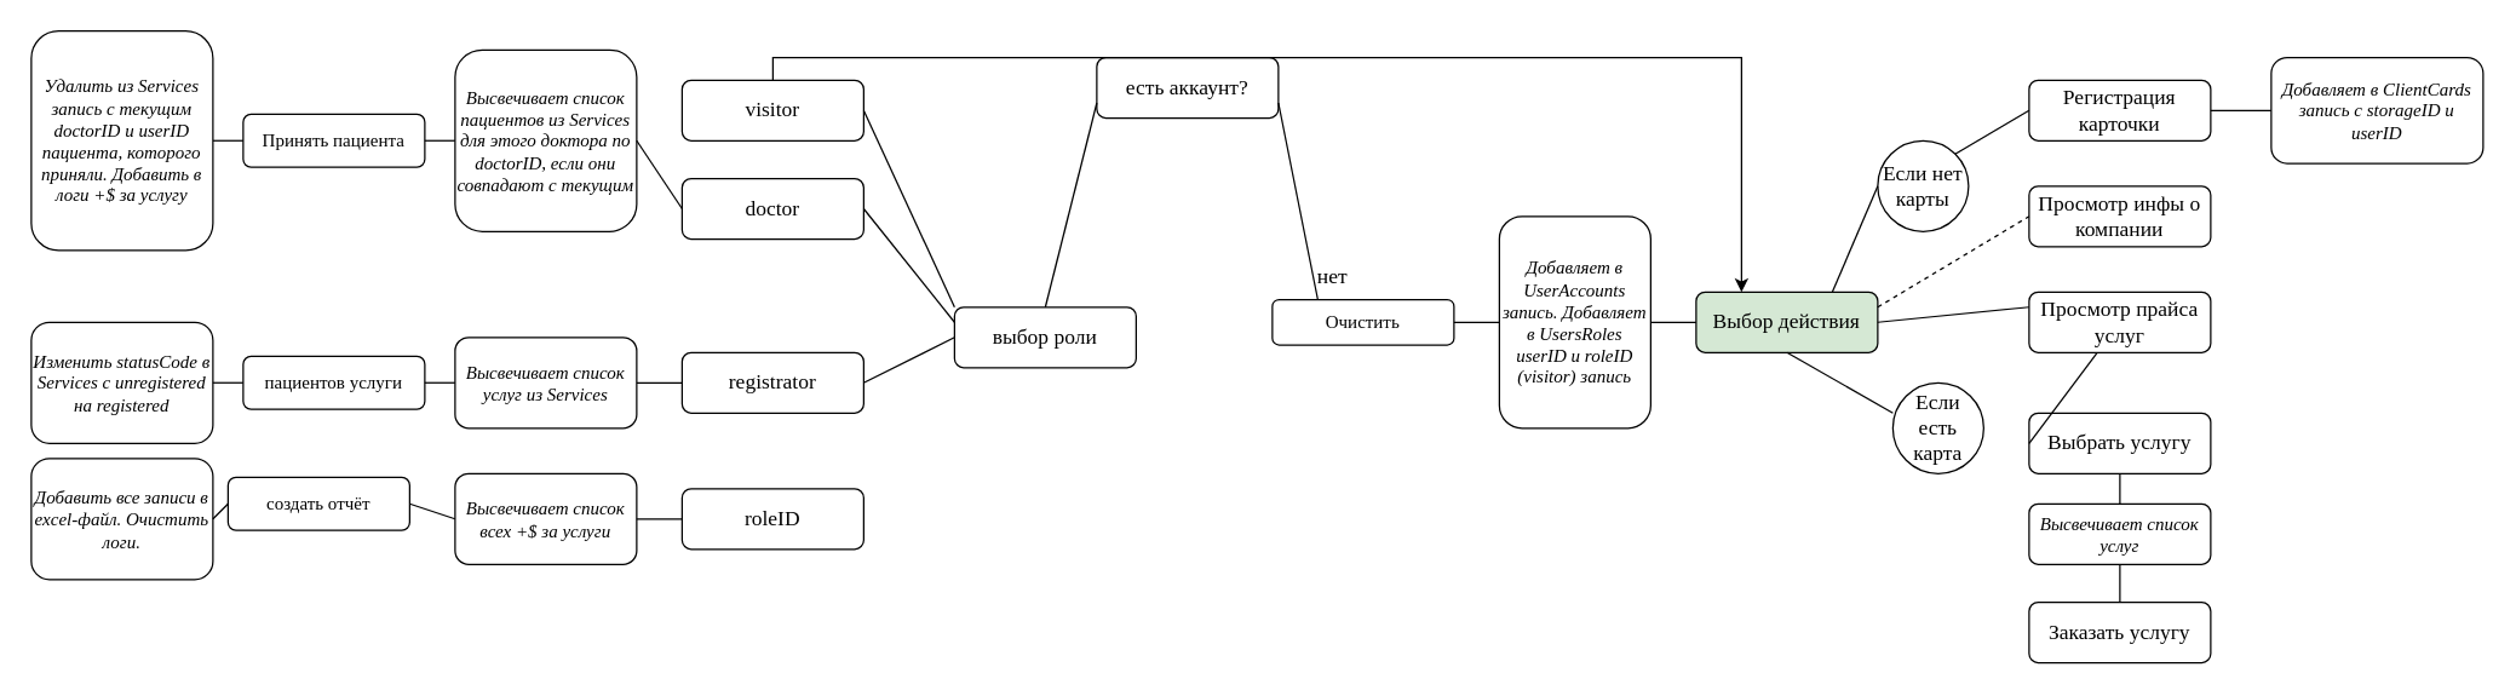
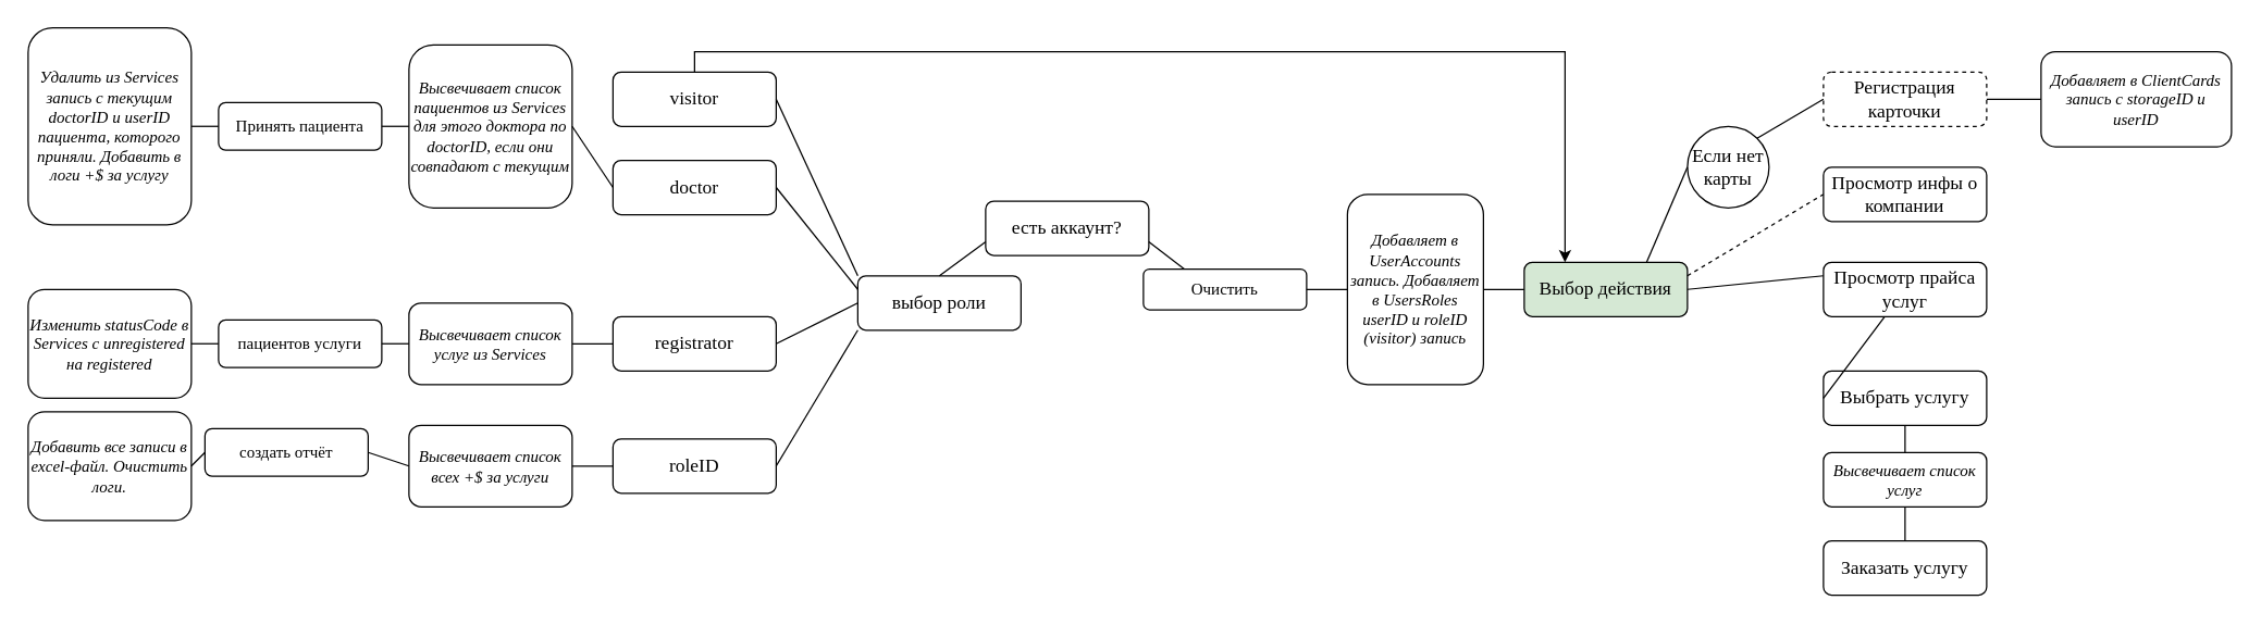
  <mxCell id="0" />
  <mxCell id="1" parent="0" />
- <mxCell id="2" value="&lt;font face=&quot;Lucida Console&quot; style=&quot;font-size: 14px;&quot;&gt;есть аккаунт?&lt;/font&gt;" style="rounded=1;whiteSpace=wrap;html=1;" vertex="1" parent="1"><mxGeometry x="724" y="37.5" width="120" height="40" as="geometry" /></mxCell>
+ <mxCell id="2" value="&lt;font face=&quot;Lucida Console&quot; style=&quot;font-size: 14px;&quot;&gt;есть аккаунт?&lt;/font&gt;" style="rounded=1;whiteSpace=wrap;html=1;" vertex="1" parent="1"><mxGeometry x="724" y="147.5" width="120" height="40" as="geometry" /></mxCell>
  <mxCell id="3" value="&lt;font face=&quot;Lucida Console&quot;&gt;&lt;span style=&quot;font-size: 14px;&quot;&gt;выбор роли&lt;/span&gt;&lt;/font&gt;" style="rounded=1;whiteSpace=wrap;html=1;" vertex="1" parent="1"><mxGeometry x="630" y="202.5" width="120" height="40" as="geometry" /></mxCell>
  <mxCell id="4" value="" style="endArrow=none;html=1;rounded=0;fontFamily=Lucida Console;fontSize=14;entryX=0;entryY=0.75;entryDx=0;entryDy=0;exitX=0.5;exitY=0;exitDx=0;exitDy=0;" edge="1" parent="1" source="3" target="2"><mxGeometry width="50" height="50" relative="1" as="geometry"><mxPoint x="680" y="187.5" as="sourcePoint" /><mxPoint y="227.5" as="targetPoint" x="820" /></mxGeometry></mxCell>
  <mxCell id="5" value="Выбор действия" style="rounded=1;whiteSpace=wrap;html=1;fontFamily=Lucida Console;fontSize=14;fillColor=#d5e8d4;" vertex="1" parent="1"><mxGeometry x="1120" y="192.5" width="120" height="40" as="geometry" /></mxCell>
  <mxCell id="6" value="" style="endArrow=none;html=1;rounded=0;fontFamily=Lucida Console;fontSize=14;entryX=1;entryY=0.75;entryDx=0;entryDy=0;exitX=0.25;exitY=0;exitDx=0;exitDy=0;" edge="1" parent="1" source="26" target="2"><mxGeometry width="50" height="50" relative="1" as="geometry"><mxPoint x="860" y="217.5" as="sourcePoint" /><mxPoint x="900" y="277.5" as="targetPoint" /></mxGeometry></mxCell>
- <mxCell id="7" value="нет" style="text;html=1;strokeColor=none;fillColor=none;align=center;verticalAlign=middle;whiteSpace=wrap;rounded=0;fontFamily=Lucida Console;fontSize=14;" vertex="1" parent="1"><mxGeometry x="850" y="167.5" width="60" height="30" as="geometry" /></mxCell>
- <mxCell id="8" value="&lt;font face=&quot;Lucida Console&quot;&gt;&lt;span style=&quot;font-size: 14px;&quot;&gt;Регистрация карточки&lt;/span&gt;&lt;/font&gt;" style="rounded=1;whiteSpace=wrap;html=1;" vertex="1" parent="1"><mxGeometry x="1340" y="52.5" width="120" height="40" as="geometry" /></mxCell>
+ <mxCell id="8" value="&lt;font face=&quot;Lucida Console&quot;&gt;&lt;span style=&quot;font-size: 14px;&quot;&gt;Регистрация карточки&lt;/span&gt;&lt;/font&gt;" style="rounded=1;whiteSpace=wrap;html=1;dashed=1;" vertex="1" parent="1"><mxGeometry x="1340" y="52.5" width="120" height="40" as="geometry" /></mxCell>
  <mxCell id="9" value="&lt;font face=&quot;Lucida Console&quot;&gt;&lt;span style=&quot;font-size: 14px;&quot;&gt;Просмотр инфы о компании&lt;/span&gt;&lt;/font&gt;" style="rounded=1;whiteSpace=wrap;html=1;" vertex="1" parent="1"><mxGeometry x="1340" y="122.5" width="120" height="40" as="geometry" /></mxCell>
  <mxCell id="10" value="&lt;font face=&quot;Lucida Console&quot;&gt;&lt;span style=&quot;font-size: 14px;&quot;&gt;Просмотр прайса услуг&lt;/span&gt;&lt;/font&gt;" style="rounded=1;whiteSpace=wrap;html=1;" vertex="1" parent="1"><mxGeometry x="1340" y="192.5" width="120" height="40" as="geometry" /></mxCell>
  <mxCell id="11" value="&lt;font face=&quot;Lucida Console&quot;&gt;&lt;span style=&quot;font-size: 14px;&quot;&gt;Выбрать услугу&lt;/span&gt;&lt;/font&gt;" style="rounded=1;whiteSpace=wrap;html=1;" vertex="1" parent="1"><mxGeometry x="1340" y="272.5" width="120" height="40" as="geometry" /></mxCell>
  <mxCell id="12" value="&lt;font size=&quot;1&quot; face=&quot;Lucida Console&quot;&gt;&lt;i style=&quot;font-size: 12px;&quot;&gt;Высвечивает список услуг&lt;/i&gt;&lt;/font&gt;" style="rounded=1;whiteSpace=wrap;html=1;" vertex="1" parent="1"><mxGeometry x="1340" y="332.5" width="120" height="40" as="geometry" /></mxCell>
- <mxCell id="13" value="Если есть карта" style="ellipse;whiteSpace=wrap;html=1;aspect=fixed;fontFamily=Lucida Console;fontSize=14;" vertex="1" parent="1"><mxGeometry x="1250" y="252.5" width="60" height="60" as="geometry" /></mxCell>
- <mxCell id="14" value="" style="endArrow=none;html=1;rounded=0;fontFamily=Lucida Console;fontSize=14;exitX=0;exitY=0.333;exitDx=0;exitDy=0;exitPerimeter=0;entryX=0.5;entryY=1;entryDx=0;entryDy=0;" edge="1" parent="1" source="13" target="5"><mxGeometry width="50" height="50" relative="1" as="geometry"><mxPoint x="1010" y="152.5" as="sourcePoint" /><mxPoint x="1060" y="102.5" as="targetPoint" /></mxGeometry></mxCell>
  <mxCell id="15" value="" style="endArrow=none;html=1;rounded=0;fontFamily=Lucida Console;fontSize=14;exitX=0;exitY=0.5;exitDx=0;exitDy=0;" edge="1" parent="1" source="11" target="10"><mxGeometry width="50" height="50" relative="1" as="geometry"><mxPoint x="1010" y="152.5" as="sourcePoint" /><mxPoint x="1060" y="102.5" as="targetPoint" /></mxGeometry></mxCell>
  <mxCell id="16" value="Если нет карты" style="ellipse;whiteSpace=wrap;html=1;aspect=fixed;fontFamily=Lucida Console;fontSize=14;" vertex="1" parent="1"><mxGeometry x="1240" y="92.5" width="60" height="60" as="geometry" /></mxCell>
  <mxCell id="17" value="" style="endArrow=none;html=1;rounded=0;fontFamily=Lucida Console;fontSize=14;exitX=0.75;exitY=0;exitDx=0;exitDy=0;entryX=0;entryY=0.5;entryDx=0;entryDy=0;" edge="1" parent="1" source="5" target="16"><mxGeometry width="50" height="50" relative="1" as="geometry"><mxPoint x="1010" y="152.5" as="sourcePoint" /><mxPoint x="1060" y="102.5" as="targetPoint" /></mxGeometry></mxCell>
  <mxCell id="18" value="" style="endArrow=none;html=1;rounded=0;fontFamily=Lucida Console;fontSize=14;entryX=0;entryY=0.5;entryDx=0;entryDy=0;exitX=1;exitY=0;exitDx=0;exitDy=0;" edge="1" parent="1" source="16" target="8"><mxGeometry width="50" height="50" relative="1" as="geometry"><mxPoint x="1010" y="152.5" as="sourcePoint" /><mxPoint x="1060" y="102.5" as="targetPoint" /></mxGeometry></mxCell>
  <mxCell id="19" value="" style="endArrow=none;html=1;rounded=0;fontFamily=Lucida Console;fontSize=14;exitX=1;exitY=0.25;exitDx=0;exitDy=0;entryX=0;entryY=0.5;entryDx=0;entryDy=0;dashed=1;" edge="1" parent="1" source="5" target="9"><mxGeometry width="50" height="50" relative="1" as="geometry"><mxPoint x="1190" y="212.5" as="sourcePoint" /><mxPoint x="1228.787" y="153.713" as="targetPoint" /></mxGeometry></mxCell>
  <mxCell id="20" value="" style="endArrow=none;html=1;rounded=0;fontFamily=Lucida Console;fontSize=14;entryX=0;entryY=0.25;entryDx=0;entryDy=0;exitX=1;exitY=0.5;exitDx=0;exitDy=0;" edge="1" parent="1" source="5" target="10"><mxGeometry width="50" height="50" relative="1" as="geometry"><mxPoint x="1250" y="222.5" as="sourcePoint" /><mxPoint x="1300" y="172.5" as="targetPoint" /></mxGeometry></mxCell>
  <mxCell id="21" value="" style="endArrow=none;html=1;rounded=0;fontFamily=Lucida Console;fontSize=14;entryX=0.5;entryY=0;entryDx=0;entryDy=0;exitX=0.5;exitY=1;exitDx=0;exitDy=0;" edge="1" parent="1" source="11" target="12"><mxGeometry width="50" height="50" relative="1" as="geometry"><mxPoint x="1470" y="252.5" as="sourcePoint" /><mxPoint x="1570" y="242.5" as="targetPoint" /></mxGeometry></mxCell>
  <mxCell id="22" value="" style="endArrow=none;html=1;rounded=0;fontFamily=Lucida Console;fontSize=12;exitX=0.5;exitY=1;exitDx=0;exitDy=0;entryX=0.5;entryY=0;entryDx=0;entryDy=0;" edge="1" parent="1" source="12" target="23"><mxGeometry width="50" height="50" relative="1" as="geometry"><mxPoint x="1600" y="292.5" as="sourcePoint" /><mxPoint x="1620" y="292.5" as="targetPoint" /></mxGeometry></mxCell>
  <mxCell id="23" value="&lt;font face=&quot;Lucida Console&quot;&gt;&lt;span style=&quot;font-size: 14px;&quot;&gt;Заказать услугу&lt;/span&gt;&lt;/font&gt;" style="rounded=1;whiteSpace=wrap;html=1;" vertex="1" parent="1"><mxGeometry x="1340" y="397.5" width="120" height="40" as="geometry" /></mxCell>
  <mxCell id="24" value="&lt;font size=&quot;1&quot; face=&quot;Lucida Console&quot;&gt;&lt;i style=&quot;font-size: 12px;&quot;&gt;Добавляет в ClientCards запись с storageID и userID&lt;/i&gt;&lt;/font&gt;" style="rounded=1;whiteSpace=wrap;html=1;" vertex="1" parent="1"><mxGeometry x="1500" y="37.5" width="140" height="70" as="geometry" /></mxCell>
  <mxCell id="25" value="" style="endArrow=none;html=1;rounded=0;fontFamily=Lucida Console;fontSize=12;exitX=1;exitY=0.5;exitDx=0;exitDy=0;entryX=0;entryY=0.5;entryDx=0;entryDy=0;" edge="1" parent="1" source="8" target="24"><mxGeometry width="50" height="50" relative="1" as="geometry"><mxPoint x="1600" y="162.5" as="sourcePoint" /><mxPoint x="1650" y="112.5" as="targetPoint" /></mxGeometry></mxCell>
  <mxCell id="26" value="Очистить" style="rounded=1;whiteSpace=wrap;html=1;fontFamily=Lucida Console;fontSize=12;" vertex="1" parent="1"><mxGeometry x="840" y="197.5" width="120" height="30" as="geometry" /></mxCell>
  <mxCell id="27" value="&lt;font size=&quot;1&quot; face=&quot;Lucida Console&quot;&gt;&lt;i style=&quot;font-size: 12px;&quot;&gt;Добавляет в UserAccounts запись. Добавляет в UsersRoles userID и roleID (visitor) запись&lt;/i&gt;&lt;/font&gt;" style="rounded=1;whiteSpace=wrap;html=1;" vertex="1" parent="1"><mxGeometry x="990" y="142.5" width="100" height="140" as="geometry" /></mxCell>
  <mxCell id="28" value="" style="endArrow=none;html=1;rounded=0;fontFamily=Lucida Console;fontSize=12;exitX=1;exitY=0.5;exitDx=0;exitDy=0;entryX=0;entryY=0.5;entryDx=0;entryDy=0;" edge="1" parent="1" source="26" target="27"><mxGeometry width="50" height="50" relative="1" as="geometry"><mxPoint x="990" y="287.5" as="sourcePoint" /><mxPoint x="1040" y="237.5" as="targetPoint" /></mxGeometry></mxCell>
  <mxCell id="29" value="" style="endArrow=none;html=1;rounded=0;fontFamily=Lucida Console;fontSize=12;exitX=1;exitY=0.5;exitDx=0;exitDy=0;entryX=0;entryY=0.5;entryDx=0;entryDy=0;" edge="1" parent="1" source="27" target="5"><mxGeometry width="50" height="50" relative="1" as="geometry"><mxPoint x="970" y="222.5" as="sourcePoint" /><mxPoint x="1000" y="222.5" as="targetPoint" /></mxGeometry></mxCell>
  <mxCell id="30" style="edgeStyle=orthogonalEdgeStyle;rounded=0;orthogonalLoop=1;jettySize=auto;html=1;exitX=0.5;exitY=0;exitDx=0;exitDy=0;entryX=0.25;entryY=0;entryDx=0;entryDy=0;fontFamily=Lucida Console;fontSize=12;" edge="1" parent="1" source="31" target="5"><mxGeometry relative="1" as="geometry"><Array as="points"><mxPoint x="510" y="37.5" /><mxPoint x="1150" y="37.5" /></Array></mxGeometry></mxCell>
  <mxCell id="31" value="&lt;font face=&quot;Lucida Console&quot;&gt;&lt;span style=&quot;font-size: 14px;&quot;&gt;visitor&lt;/span&gt;&lt;/font&gt;" style="rounded=1;whiteSpace=wrap;html=1;" vertex="1" parent="1"><mxGeometry x="450" y="52.5" width="120" height="40" as="geometry" /></mxCell>
  <mxCell id="32" value="&lt;font face=&quot;Lucida Console&quot;&gt;&lt;span style=&quot;font-size: 14px;&quot;&gt;registrator&lt;/span&gt;&lt;/font&gt;" style="rounded=1;whiteSpace=wrap;html=1;" vertex="1" parent="1"><mxGeometry x="450" y="232.5" width="120" height="40" as="geometry" /></mxCell>
  <mxCell id="33" value="&lt;font face=&quot;Lucida Console&quot;&gt;&lt;span style=&quot;font-size: 14px;&quot;&gt;doctor&lt;/span&gt;&lt;/font&gt;" style="rounded=1;whiteSpace=wrap;html=1;" vertex="1" parent="1"><mxGeometry x="450" y="117.5" width="120" height="40" as="geometry" /></mxCell>
  <mxCell id="34" value="&lt;font face=&quot;Lucida Console&quot;&gt;&lt;span style=&quot;font-size: 14px;&quot;&gt;roleID&lt;/span&gt;&lt;/font&gt;" style="rounded=1;whiteSpace=wrap;html=1;" vertex="1" parent="1"><mxGeometry x="450" y="322.5" width="120" height="40" as="geometry" /></mxCell>
  <mxCell id="35" value="" style="endArrow=none;html=1;rounded=0;fontFamily=Lucida Console;fontSize=12;entryX=0;entryY=0;entryDx=0;entryDy=0;exitX=1;exitY=0.5;exitDx=0;exitDy=0;" edge="1" parent="1" source="31" target="3"><mxGeometry width="50" height="50" relative="1" as="geometry"><mxPoint x="580" y="167.5" as="sourcePoint" /><mxPoint x="630" y="117.5" as="targetPoint" /></mxGeometry></mxCell>
+ <mxCell id="36" value="" style="endArrow=none;html=1;rounded=0;fontFamily=Lucida Console;fontSize=12;entryX=0;entryY=1;entryDx=0;entryDy=0;exitX=1;exitY=0.5;exitDx=0;exitDy=0;" edge="1" parent="1" source="34" target="3"><mxGeometry width="50" height="50" relative="1" as="geometry"><mxPoint x="580" y="167.5" as="sourcePoint" /><mxPoint x="630" y="117.5" as="targetPoint" /></mxGeometry></mxCell>
  <mxCell id="37" value="" style="endArrow=none;html=1;rounded=0;fontFamily=Lucida Console;fontSize=12;entryX=0;entryY=0.5;entryDx=0;entryDy=0;exitX=1;exitY=0.5;exitDx=0;exitDy=0;" edge="1" parent="1" source="32" target="3"><mxGeometry width="50" height="50" relative="1" as="geometry"><mxPoint x="580" y="167.5" as="sourcePoint" /><mxPoint x="630" y="117.5" as="targetPoint" /></mxGeometry></mxCell>
  <mxCell id="38" value="" style="endArrow=none;html=1;rounded=0;fontFamily=Lucida Console;fontSize=12;entryX=0;entryY=0.25;entryDx=0;entryDy=0;exitX=1;exitY=0.5;exitDx=0;exitDy=0;" edge="1" parent="1" source="33" target="3"><mxGeometry width="50" height="50" relative="1" as="geometry"><mxPoint x="580" y="167.5" as="sourcePoint" /><mxPoint x="630" y="117.5" as="targetPoint" /></mxGeometry></mxCell>
  <mxCell id="39" value="Принять пациента" style="rounded=1;whiteSpace=wrap;html=1;fontFamily=Lucida Console;fontSize=12;" vertex="1" parent="1"><mxGeometry x="160" y="75" width="120" height="35" as="geometry" /></mxCell>
  <mxCell id="40" value="&lt;font size=&quot;1&quot; face=&quot;Lucida Console&quot;&gt;&lt;i style=&quot;font-size: 12px;&quot;&gt;Высвечивает список пациентов из Services для этого доктора по doctorID, если они совпадают с текущим&lt;/i&gt;&lt;/font&gt;" style="rounded=1;whiteSpace=wrap;html=1;" vertex="1" parent="1"><mxGeometry x="300" y="32.5" width="120" height="120" as="geometry" /></mxCell>
  <mxCell id="41" value="" style="endArrow=none;html=1;rounded=0;fontFamily=Lucida Console;fontSize=12;entryX=0;entryY=0.5;entryDx=0;entryDy=0;exitX=1;exitY=0.5;exitDx=0;exitDy=0;" edge="1" parent="1" source="40" target="33"><mxGeometry width="50" height="50" relative="1" as="geometry"><mxPoint x="570" y="207.5" as="sourcePoint" /><mxPoint x="620" y="157.5" as="targetPoint" /></mxGeometry></mxCell>
  <mxCell id="42" value="" style="endArrow=none;html=1;rounded=0;fontFamily=Lucida Console;fontSize=12;entryX=0;entryY=0.5;entryDx=0;entryDy=0;exitX=1;exitY=0.5;exitDx=0;exitDy=0;" edge="1" parent="1" source="39" target="40"><mxGeometry width="50" height="50" relative="1" as="geometry"><mxPoint x="430" y="102.5" as="sourcePoint" /><mxPoint x="460" y="102.5" as="targetPoint" /></mxGeometry></mxCell>
  <mxCell id="43" value="" style="endArrow=none;html=1;rounded=0;fontFamily=Lucida Console;fontSize=12;entryX=0;entryY=0.5;entryDx=0;entryDy=0;exitX=1;exitY=0.5;exitDx=0;exitDy=0;" edge="1" parent="1" source="44" target="39"><mxGeometry width="50" height="50" relative="1" as="geometry"><mxPoint x="140" y="47.5" as="sourcePoint" /><mxPoint x="380" y="17.5" as="targetPoint" /></mxGeometry></mxCell>
  <mxCell id="44" value="&lt;font size=&quot;1&quot; face=&quot;Lucida Console&quot;&gt;&lt;i style=&quot;font-size: 12px;&quot;&gt;Удалить из Services запись с текущим doctorID и userID пациента, которого приняли. Добавить в логи +$ за услугу&lt;/i&gt;&lt;/font&gt;" style="rounded=1;whiteSpace=wrap;html=1;" vertex="1" parent="1"><mxGeometry x="20" y="20" width="120" height="145" as="geometry" /></mxCell>
  <mxCell id="45" value="" style="endArrow=none;html=1;rounded=0;fontFamily=Lucida Console;fontSize=12;entryX=0;entryY=0.5;entryDx=0;entryDy=0;exitX=1;exitY=0.5;exitDx=0;exitDy=0;" edge="1" parent="1" source="46" target="32"><mxGeometry width="50" height="50" relative="1" as="geometry"><mxPoint x="440" y="287.5" as="sourcePoint" /><mxPoint x="380" y="127.5" as="targetPoint" /></mxGeometry></mxCell>
  <mxCell id="46" value="&lt;i style=&quot;font-family: &amp;quot;Lucida Console&amp;quot;;&quot;&gt;Высвечивает список услуг из Services&lt;/i&gt;" style="rounded=1;whiteSpace=wrap;html=1;" vertex="1" parent="1"><mxGeometry x="300" y="222.5" width="120" height="60" as="geometry" /></mxCell>
  <mxCell id="47" value="пациентов услуги" style="rounded=1;whiteSpace=wrap;html=1;fontFamily=Lucida Console;fontSize=12;" vertex="1" parent="1"><mxGeometry x="160" y="235" width="120" height="35" as="geometry" /></mxCell>
  <mxCell id="48" value="" style="endArrow=none;html=1;rounded=0;fontFamily=Lucida Console;fontSize=12;exitX=1;exitY=0.5;exitDx=0;exitDy=0;entryX=0;entryY=0.5;entryDx=0;entryDy=0;" edge="1" parent="1" source="47" target="46"><mxGeometry width="50" height="50" relative="1" as="geometry"><mxPoint x="330" y="177.5" as="sourcePoint" /><mxPoint x="380" y="127.5" as="targetPoint" /></mxGeometry></mxCell>
  <mxCell id="49" value="&lt;i style=&quot;font-family: &amp;quot;Lucida Console&amp;quot;;&quot;&gt;Изменить statusCode в Services с unregistered на registered&lt;/i&gt;" style="rounded=1;whiteSpace=wrap;html=1;" vertex="1" parent="1"><mxGeometry x="20" y="212.5" width="120" height="80" as="geometry" /></mxCell>
  <mxCell id="50" value="" style="endArrow=none;html=1;rounded=0;fontFamily=Lucida Console;fontSize=12;exitX=1;exitY=0.5;exitDx=0;exitDy=0;entryX=0;entryY=0.5;entryDx=0;entryDy=0;" edge="1" parent="1" source="49" target="47"><mxGeometry width="50" height="50" relative="1" as="geometry"><mxPoint x="330" y="187.5" as="sourcePoint" /><mxPoint x="380" y="137.5" as="targetPoint" /></mxGeometry></mxCell>
  <mxCell id="51" value="&lt;i style=&quot;font-family: &amp;quot;Lucida Console&amp;quot;;&quot;&gt;Высвечивает список всех +$ за услуги&lt;/i&gt;" style="rounded=1;whiteSpace=wrap;html=1;" vertex="1" parent="1"><mxGeometry x="300" y="312.5" width="120" height="60" as="geometry" /></mxCell>
  <mxCell id="52" value="создать отчёт" style="rounded=1;whiteSpace=wrap;html=1;fontFamily=Lucida Console;fontSize=12;" vertex="1" parent="1"><mxGeometry x="150" y="315" width="120" height="35" as="geometry" /></mxCell>
  <mxCell id="53" value="&lt;i style=&quot;font-family: &amp;quot;Lucida Console&amp;quot;;&quot;&gt;Добавить все записи в excel-файл. Очистить логи.&lt;/i&gt;" style="rounded=1;whiteSpace=wrap;html=1;" vertex="1" parent="1"><mxGeometry x="20" y="302.5" width="120" height="80" as="geometry" /></mxCell>
  <mxCell id="54" value="" style="endArrow=none;html=1;rounded=0;fontFamily=Lucida Console;fontSize=12;exitX=1;exitY=0.5;exitDx=0;exitDy=0;entryX=0;entryY=0.5;entryDx=0;entryDy=0;" edge="1" parent="1" source="52" target="51"><mxGeometry width="50" height="50" relative="1" as="geometry"><mxPoint x="390" y="227.5" as="sourcePoint" /><mxPoint x="440" y="177.5" as="targetPoint" /></mxGeometry></mxCell>
  <mxCell id="55" value="" style="endArrow=none;html=1;rounded=0;fontFamily=Lucida Console;fontSize=12;exitX=1;exitY=0.5;exitDx=0;exitDy=0;entryX=0;entryY=0.5;entryDx=0;entryDy=0;" edge="1" parent="1" source="53" target="52"><mxGeometry width="50" height="50" relative="1" as="geometry"><mxPoint x="390" y="227.5" as="sourcePoint" /><mxPoint x="440" y="177.5" as="targetPoint" /></mxGeometry></mxCell>
  <mxCell id="56" value="" style="endArrow=none;html=1;rounded=0;fontFamily=Lucida Console;fontSize=12;entryX=0;entryY=0.5;entryDx=0;entryDy=0;exitX=1;exitY=0.5;exitDx=0;exitDy=0;" edge="1" parent="1" source="51" target="34"><mxGeometry width="50" height="50" relative="1" as="geometry"><mxPoint x="390" y="227.5" as="sourcePoint" /><mxPoint x="440" y="177.5" as="targetPoint" /></mxGeometry></mxCell>
